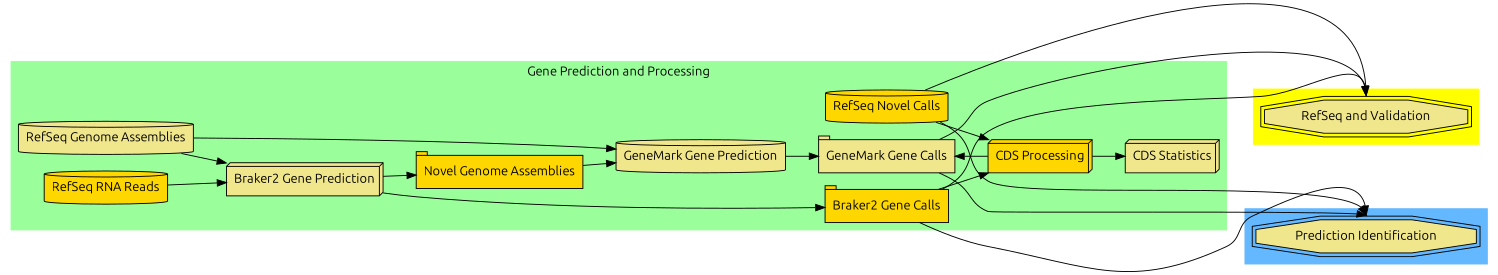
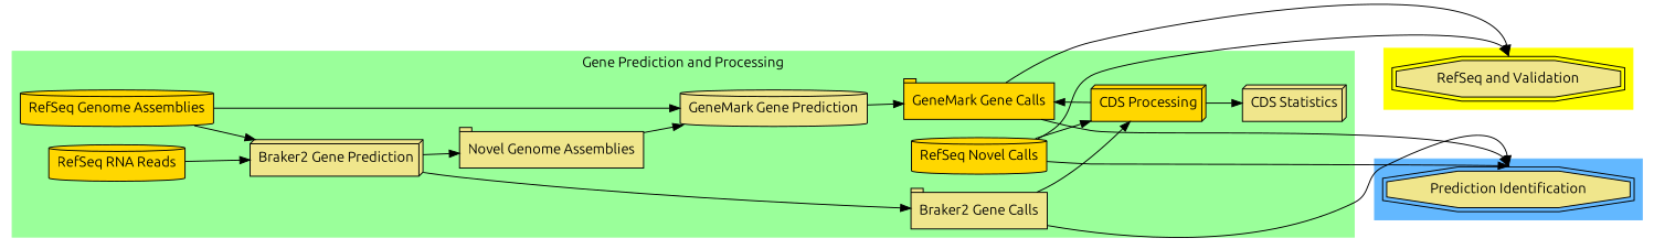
  digraph {
    color=palegreen1
    fontname=Ubuntu
    rankdir=LR
    splines=true
    style=filled
    node [fillcolor=khaki fontname=Ubuntu shape=cylinder style=filled]
    edge [fontname=Ubuntu]
    n1 [label="RefSeq and Validation" shape=doubleoctagon]
    n2 [label="Prediction Identification" shape=doubleoctagon]
-   "RefSeq Genome Assemblies"
+   "RefSeq Genome Assemblies" [fillcolor=gold]
    "RefSeq RNA Reads" [fillcolor=gold]
    n5 [fillcolor=gold label="RefSeq Novel Calls"]
-   "Braker2 Gene Calls" [fillcolor=gold shape=tab]
-   "GeneMark Gene Calls" [shape=tab]
-   "Novel Genome Assemblies" [fillcolor=gold shape=tab]
+   "Braker2 Gene Calls" [shape=tab]
+   "GeneMark Gene Calls" [fillcolor=gold shape=tab]
+   "Novel Genome Assemblies" [shape=tab]
    "GeneMark Gene Prediction"
    "Braker2 Gene Prediction" [shape=box3d]
    "CDS Processing" [fillcolor=gold shape=box3d]
    "CDS Statistics" [shape=box3d]
    subgraph cluster_1 {
      color=yellow
      n1
    }
    subgraph cluster_2 {
      color=steelblue1
      n2
    }
    subgraph cluster_3 {
      label="Gene Prediction and Processing"
      "Novel Genome Assemblies"
      "GeneMark Gene Prediction"
      "Braker2 Gene Prediction"
      "CDS Processing"
      "CDS Statistics"
      subgraph sub_4 {
        label="Gene Prediction and Processing"
        rank=same
        "RefSeq Genome Assemblies"
        "RefSeq RNA Reads"
      }
      subgraph sub_5 {
        label="Gene Prediction and Processing"
        rank=same
        n5
        "Braker2 Gene Calls"
        "GeneMark Gene Calls"
      }
    }
    "RefSeq Genome Assemblies" -> "GeneMark Gene Prediction"
    "RefSeq Genome Assemblies" -> "Braker2 Gene Prediction"
    "RefSeq RNA Reads" -> "Braker2 Gene Prediction"
    n5 -> n1 [headport=n]
    n5 -> n2 [headport=n]
    n5 -> "CDS Processing"
-   "Braker2 Gene Calls" -> n1 [headport=n]
    "Braker2 Gene Calls" -> n2 [headport=n]
    "Braker2 Gene Calls" -> "CDS Processing"
    "GeneMark Gene Calls" -> n1 [headport=n]
    "GeneMark Gene Calls" -> n2 [headport=n]
    "Novel Genome Assemblies" -> "GeneMark Gene Prediction"
    "GeneMark Gene Prediction" -> "GeneMark Gene Calls"
    "Braker2 Gene Prediction" -> "Braker2 Gene Calls"
    "Braker2 Gene Prediction" -> "Novel Genome Assemblies"
    "CDS Processing" -> "GeneMark Gene Calls"
    "CDS Processing" -> "CDS Statistics"
    "CDS Statistics" -> n1 [style=invis]
    "CDS Statistics" -> n2 [style=invis]
  }
